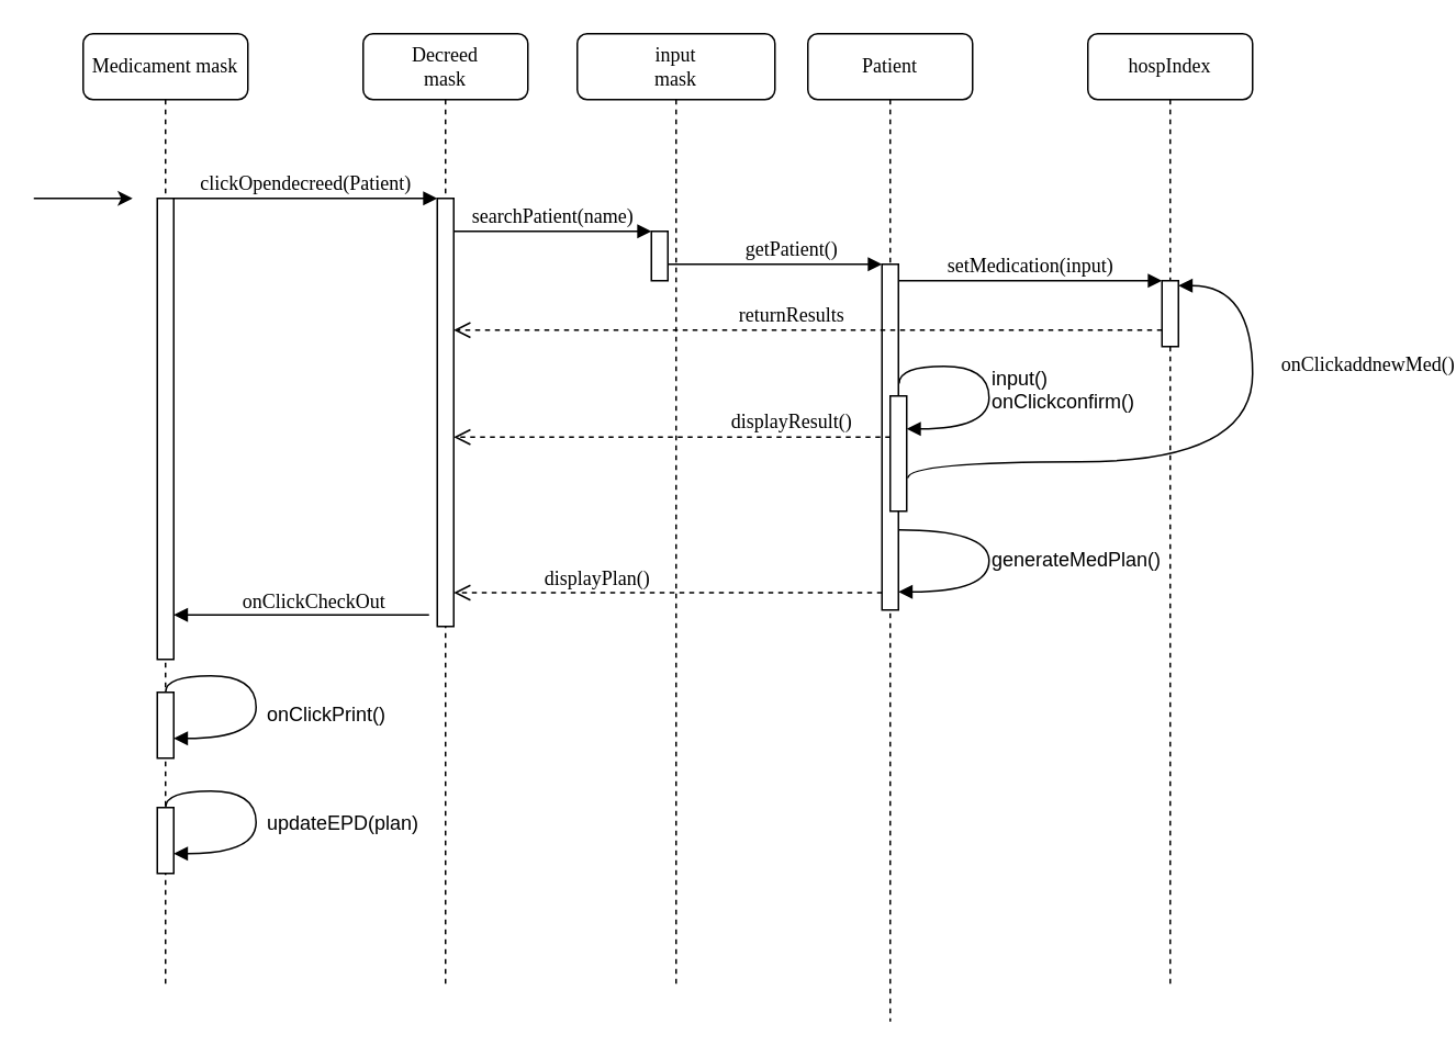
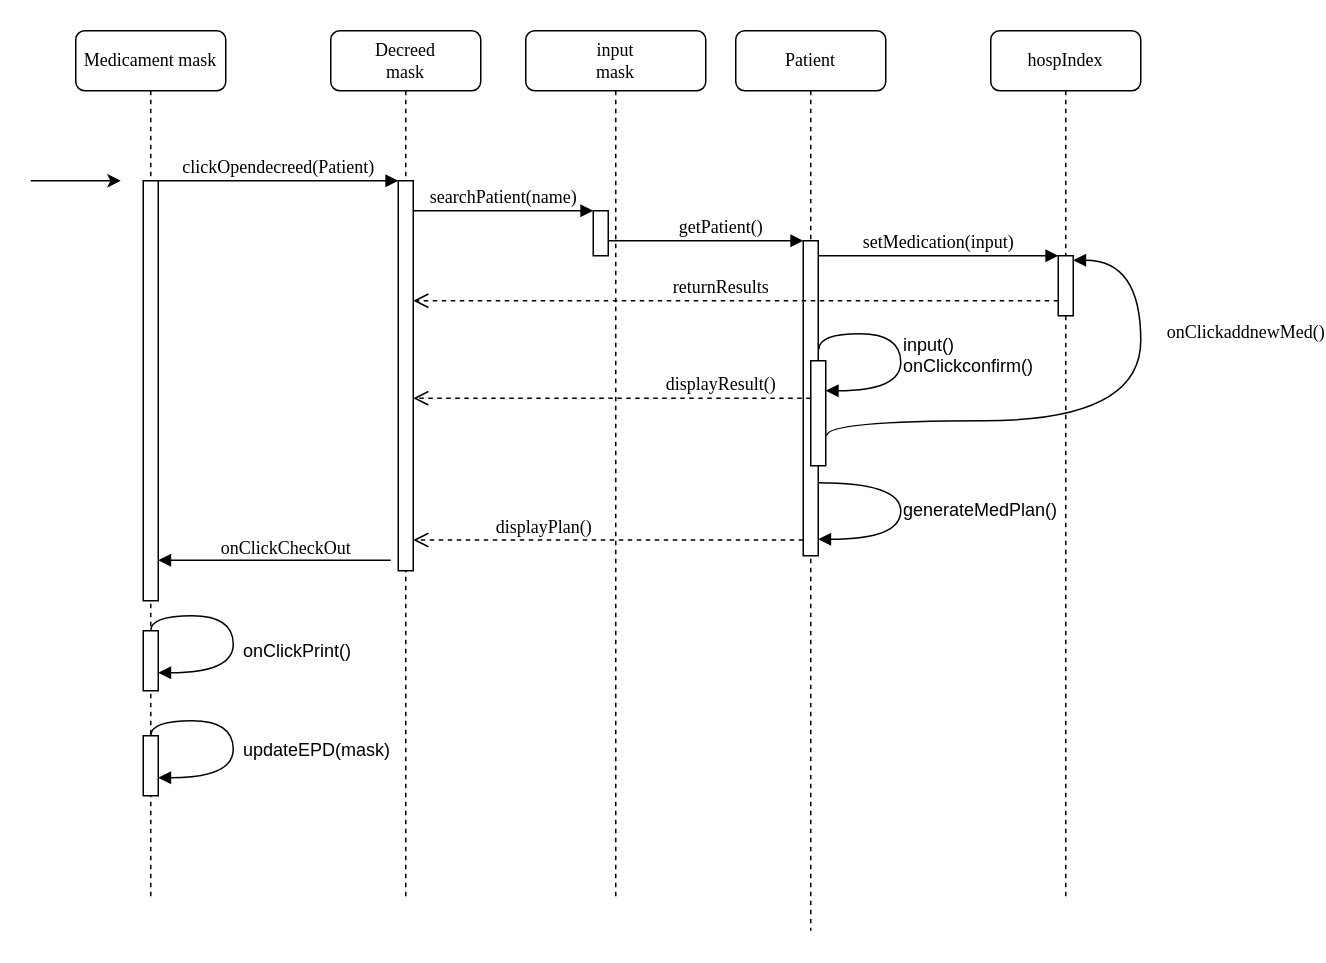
  <mxCell id="0" />
  <mxCell id="1" parent="0" />
  <mxCell id="2" value="Decreed&lt;br&gt;mask" style="shape=umlLifeline;perimeter=lifelinePerimeter;whiteSpace=wrap;html=1;container=1;collapsible=0;recursiveResize=0;outlineConnect=0;rounded=1;shadow=0;comic=0;labelBackgroundColor=none;strokeWidth=1;fontFamily=Verdana;fontSize=12;align=center;size=40;" parent="1" vertex="1"><mxGeometry x="220" y="20" width="100" height="580" as="geometry" /></mxCell>
  <mxCell id="3" value="" style="html=1;points=[];perimeter=orthogonalPerimeter;rounded=0;shadow=0;comic=0;labelBackgroundColor=none;strokeWidth=1;fontFamily=Verdana;fontSize=12;align=center;" parent="2" vertex="1"><mxGeometry x="45" y="100" width="10" height="260" as="geometry" /></mxCell>
  <mxCell id="4" value="input&lt;br&gt;mask" style="shape=umlLifeline;perimeter=lifelinePerimeter;whiteSpace=wrap;html=1;container=1;collapsible=0;recursiveResize=0;outlineConnect=0;rounded=1;shadow=0;comic=0;labelBackgroundColor=none;strokeWidth=1;fontFamily=Verdana;fontSize=12;align=center;" parent="1" vertex="1"><mxGeometry x="350" y="20" width="120" height="580" as="geometry" /></mxCell>
  <mxCell id="5" value="" style="html=1;points=[];perimeter=orthogonalPerimeter;rounded=0;shadow=0;comic=0;labelBackgroundColor=none;strokeWidth=1;fontFamily=Verdana;fontSize=12;align=center;" parent="4" vertex="1"><mxGeometry x="45" y="120" width="10" height="30" as="geometry" /></mxCell>
  <mxCell id="6" value="Patient" style="shape=umlLifeline;perimeter=lifelinePerimeter;whiteSpace=wrap;html=1;container=1;collapsible=0;recursiveResize=0;outlineConnect=0;rounded=1;shadow=0;comic=0;labelBackgroundColor=none;strokeWidth=1;fontFamily=Verdana;fontSize=12;align=center;" parent="1" vertex="1"><mxGeometry x="490" y="20" width="100" height="600" as="geometry" /></mxCell>
  <mxCell id="7" value="hospIndex" style="shape=umlLifeline;perimeter=lifelinePerimeter;whiteSpace=wrap;html=1;container=1;collapsible=0;recursiveResize=0;outlineConnect=0;rounded=1;shadow=0;comic=0;labelBackgroundColor=none;strokeWidth=1;fontFamily=Verdana;fontSize=12;align=center;" parent="1" vertex="1"><mxGeometry x="660" y="20" width="100" height="580" as="geometry" /></mxCell>
  <mxCell id="8" value="" style="html=1;points=[];perimeter=orthogonalPerimeter;rounded=0;shadow=0;comic=0;labelBackgroundColor=none;strokeWidth=1;fontFamily=Verdana;fontSize=12;align=center;" parent="7" vertex="1"><mxGeometry x="45" y="150" width="10" height="40" as="geometry" /></mxCell>
  <mxCell id="9" value="Medicament mask" style="shape=umlLifeline;perimeter=lifelinePerimeter;whiteSpace=wrap;html=1;container=1;collapsible=0;recursiveResize=0;outlineConnect=0;rounded=1;shadow=0;comic=0;labelBackgroundColor=none;strokeWidth=1;fontFamily=Verdana;fontSize=12;align=center;" parent="1" vertex="1"><mxGeometry x="50" y="20" width="100" height="580" as="geometry" /></mxCell>
  <mxCell id="10" value="" style="html=1;points=[];perimeter=orthogonalPerimeter;rounded=0;shadow=0;comic=0;labelBackgroundColor=none;strokeWidth=1;fontFamily=Verdana;fontSize=12;align=center;" parent="9" vertex="1"><mxGeometry x="45" y="100" width="10" height="280" as="geometry" /></mxCell>
  <mxCell id="11" value="" style="html=1;points=[];perimeter=orthogonalPerimeter;rounded=0;shadow=0;comic=0;labelBackgroundColor=none;strokeWidth=1;fontFamily=Verdana;fontSize=12;align=center;" vertex="1" parent="9"><mxGeometry x="45" y="400" width="10" height="40" as="geometry" /></mxCell>
  <mxCell id="12" value="" style="html=1;points=[];perimeter=orthogonalPerimeter;rounded=0;shadow=0;comic=0;labelBackgroundColor=none;strokeWidth=1;fontFamily=Verdana;fontSize=12;align=center;" vertex="1" parent="9"><mxGeometry x="45" y="470" width="10" height="40" as="geometry" /></mxCell>
  <mxCell id="13" value="" style="html=1;points=[];perimeter=orthogonalPerimeter;rounded=0;shadow=0;comic=0;labelBackgroundColor=none;strokeWidth=1;fontFamily=Verdana;fontSize=12;align=center;" parent="1" vertex="1"><mxGeometry x="535" y="160" width="10" height="210" as="geometry" /></mxCell>
  <mxCell id="14" value="getPatient()" style="html=1;verticalAlign=bottom;endArrow=block;labelBackgroundColor=none;fontFamily=Verdana;fontSize=12;edgeStyle=elbowEdgeStyle;elbow=vertical;" parent="1" source="5" target="13" edge="1"><mxGeometry x="0.154" relative="1" as="geometry"><mxPoint x="460" y="160" as="sourcePoint" /><Array as="points"><mxPoint x="410" y="160" /></Array><mxPoint as="offset" /></mxGeometry></mxCell>
  <mxCell id="15" value="setMedication(input)" style="html=1;verticalAlign=bottom;endArrow=block;entryX=0;entryY=0;labelBackgroundColor=none;fontFamily=Verdana;fontSize=12;edgeStyle=elbowEdgeStyle;elbow=vertical;" parent="1" source="13" target="8" edge="1"><mxGeometry relative="1" as="geometry"><mxPoint x="600" y="170" as="sourcePoint" /></mxGeometry></mxCell>
  <mxCell id="16" value="returnResults" style="html=1;verticalAlign=bottom;endArrow=open;dashed=1;endSize=8;labelBackgroundColor=none;fontFamily=Verdana;fontSize=12;edgeStyle=elbowEdgeStyle;elbow=vertical;" parent="1" source="8" target="3" edge="1"><mxGeometry x="0.046" relative="1" as="geometry"><mxPoint x="280" y="200" as="targetPoint" /><Array as="points"><mxPoint x="620" y="200" /><mxPoint x="650" y="200" /></Array><mxPoint as="offset" /></mxGeometry></mxCell>
  <mxCell id="17" value="clickOpendecreed(Patient)" style="html=1;verticalAlign=bottom;endArrow=block;entryX=0;entryY=0;labelBackgroundColor=none;fontFamily=Verdana;fontSize=12;edgeStyle=elbowEdgeStyle;elbow=vertical;" parent="1" source="10" target="3" edge="1"><mxGeometry relative="1" as="geometry"><mxPoint x="170" y="130" as="sourcePoint" /></mxGeometry></mxCell>
  <mxCell id="18" value="searchPatient(name)" style="html=1;verticalAlign=bottom;endArrow=block;entryX=0;entryY=0;labelBackgroundColor=none;fontFamily=Verdana;fontSize=12;edgeStyle=elbowEdgeStyle;elbow=vertical;" parent="1" source="3" target="5" edge="1"><mxGeometry relative="1" as="geometry"><mxPoint x="320" y="140" as="sourcePoint" /></mxGeometry></mxCell>
  <mxCell id="19" value="" style="html=1;points=[];perimeter=orthogonalPerimeter;rounded=0;shadow=0;comic=0;labelBackgroundColor=none;strokeWidth=1;fontFamily=Verdana;fontSize=12;align=center;" parent="1" vertex="1"><mxGeometry x="540" y="240" width="10" height="70" as="geometry" /></mxCell>
  <mxCell id="20" value="" style="html=1;verticalAlign=bottom;endArrow=block;labelBackgroundColor=none;fontFamily=Verdana;fontSize=12;elbow=vertical;edgeStyle=orthogonalEdgeStyle;curved=1;entryX=1;entryY=0.286;entryPerimeter=0;exitX=1.038;exitY=0.345;exitPerimeter=0;" parent="1" source="13" target="19" edge="1"><mxGeometry relative="1" as="geometry"><mxPoint x="415" y="170" as="sourcePoint" /><mxPoint x="545" y="170" as="targetPoint" /><Array as="points"><mxPoint x="600" y="222" /><mxPoint x="600" y="260" /></Array></mxGeometry></mxCell>
  <mxCell id="21" value="onClickaddnewMed()" style="html=1;verticalAlign=bottom;endArrow=block;labelBackgroundColor=none;fontFamily=Verdana;fontSize=12;elbow=vertical;edgeStyle=orthogonalEdgeStyle;curved=1;exitX=1.066;exitY=0.713;exitPerimeter=0;entryX=1;entryY=0.075;entryDx=0;entryDy=0;entryPerimeter=0;" parent="1" source="19" edge="1" target="8"><mxGeometry x="0.449" y="-70" relative="1" as="geometry"><mxPoint x="560.333" y="290" as="sourcePoint" /><mxPoint x="545" y="329" as="targetPoint" /><Array as="points"><mxPoint x="551" y="280" /><mxPoint x="760" y="280" /><mxPoint x="760" y="173" /></Array><mxPoint as="offset" /></mxGeometry></mxCell>
  <mxCell id="22" value="" style="endArrow=classic;html=1;" edge="1" parent="1"><mxGeometry width="50" height="50" relative="1" as="geometry"><mxPoint x="20" y="120" as="sourcePoint" /><mxPoint x="80" y="120" as="targetPoint" /></mxGeometry></mxCell>
  <mxCell id="23" value="input()&lt;br&gt;onClickconfirm()" style="text;html=1;resizable=0;points=[];autosize=1;align=left;verticalAlign=top;spacingTop=-4;" vertex="1" parent="1"><mxGeometry x="600" y="220" width="100" height="30" as="geometry" /></mxCell>
  <mxCell id="24" value="" style="html=1;verticalAlign=bottom;endArrow=block;labelBackgroundColor=none;fontFamily=Verdana;fontSize=12;elbow=vertical;edgeStyle=orthogonalEdgeStyle;curved=1;exitX=1.038;exitY=0.345;exitPerimeter=0;" edge="1" parent="1" target="13"><mxGeometry relative="1" as="geometry"><mxPoint x="545.235" y="321.294" as="sourcePoint" /><mxPoint x="549.941" y="358.941" as="targetPoint" /><Array as="points"><mxPoint x="600" y="321" /><mxPoint x="600" y="359" /></Array></mxGeometry></mxCell>
  <mxCell id="25" value="generateMedPlan()" style="text;html=1;resizable=0;points=[];autosize=1;align=left;verticalAlign=top;spacingTop=-4;" vertex="1" parent="1"><mxGeometry x="600" y="330" width="120" height="20" as="geometry" /></mxCell>
  <mxCell id="26" value="onClickCheckOut" style="html=1;verticalAlign=bottom;endArrow=block;labelBackgroundColor=none;fontFamily=Verdana;fontSize=12;" edge="1" parent="1"><mxGeometry x="-0.093" y="1" relative="1" as="geometry"><mxPoint x="260" y="373" as="sourcePoint" /><mxPoint x="105" y="373" as="targetPoint" /><mxPoint as="offset" /></mxGeometry></mxCell>
  <mxCell id="27" value="displayResult()" style="html=1;verticalAlign=bottom;endArrow=open;dashed=1;endSize=8;labelBackgroundColor=none;fontFamily=Verdana;fontSize=12;edgeStyle=elbowEdgeStyle;elbow=vertical;" edge="1" parent="1" target="3"><mxGeometry x="-0.358" y="-25" relative="1" as="geometry"><mxPoint x="280" y="265" as="targetPoint" /><Array as="points"><mxPoint x="455" y="265" /><mxPoint x="485" y="265" /></Array><mxPoint x="540" y="265" as="sourcePoint" /><mxPoint x="25" y="25" as="offset" /></mxGeometry></mxCell>
  <mxCell id="28" value="displayPlan()" style="html=1;verticalAlign=bottom;endArrow=open;dashed=1;endSize=8;labelBackgroundColor=none;fontFamily=Verdana;fontSize=12;edgeStyle=elbowEdgeStyle;elbow=vertical;" edge="1" parent="1" target="3"><mxGeometry x="0.333" relative="1" as="geometry"><mxPoint x="280" y="360" as="targetPoint" /><Array as="points"><mxPoint x="450" y="359.5" /><mxPoint x="480" y="359.5" /></Array><mxPoint x="535" y="359.5" as="sourcePoint" /><mxPoint as="offset" /></mxGeometry></mxCell>
  <mxCell id="29" value="" style="html=1;verticalAlign=bottom;endArrow=block;labelBackgroundColor=none;fontFamily=Verdana;fontSize=12;elbow=vertical;edgeStyle=orthogonalEdgeStyle;curved=1;entryX=1;entryY=0.286;entryPerimeter=0;exitX=1.038;exitY=0.345;exitPerimeter=0;" edge="1" parent="1"><mxGeometry relative="1" as="geometry"><mxPoint x="100" y="420" as="sourcePoint" /><mxPoint x="105" y="448" as="targetPoint" /><Array as="points"><mxPoint x="155" y="410" /><mxPoint x="155" y="448" /></Array></mxGeometry></mxCell>
  <mxCell id="30" value="onClickPrint()" style="text;html=1;" vertex="1" parent="1"><mxGeometry x="160" y="420" width="120" height="30" as="geometry" /></mxCell>
  <mxCell id="31" value="" style="html=1;verticalAlign=bottom;endArrow=block;labelBackgroundColor=none;fontFamily=Verdana;fontSize=12;elbow=vertical;edgeStyle=orthogonalEdgeStyle;curved=1;entryX=1;entryY=0.286;entryPerimeter=0;exitX=1.038;exitY=0.345;exitPerimeter=0;" edge="1" parent="1"><mxGeometry relative="1" as="geometry"><mxPoint x="100" y="490" as="sourcePoint" /><mxPoint x="105" y="518" as="targetPoint" /><Array as="points"><mxPoint x="155" y="480" /><mxPoint x="155" y="518" /></Array></mxGeometry></mxCell>
- <mxCell id="32" value="updateEPD(plan)" style="text;html=1;resizable=0;points=[];autosize=1;align=left;verticalAlign=top;spacingTop=-4;" vertex="1" parent="1"><mxGeometry x="160" y="490" width="110" height="20" as="geometry" /></mxCell>
+ <mxCell id="32" value="updateEPD(mask)" style="text;html=1;resizable=0;points=[];autosize=1;align=left;verticalAlign=top;spacingTop=-4;" vertex="1" parent="1"><mxGeometry x="160" y="490" width="110" height="20" as="geometry" /></mxCell>
